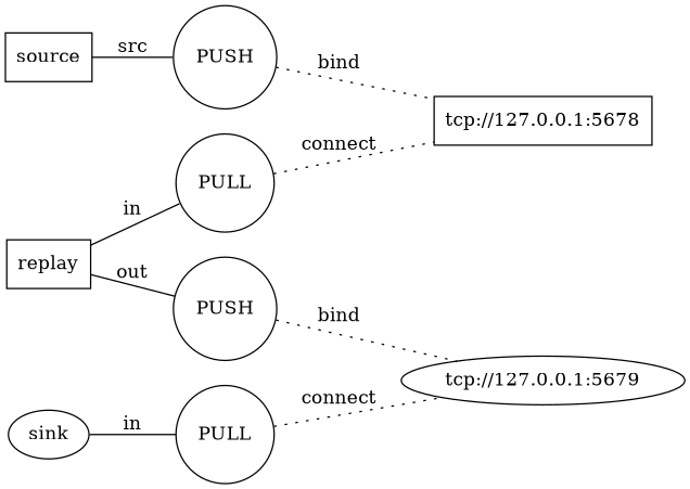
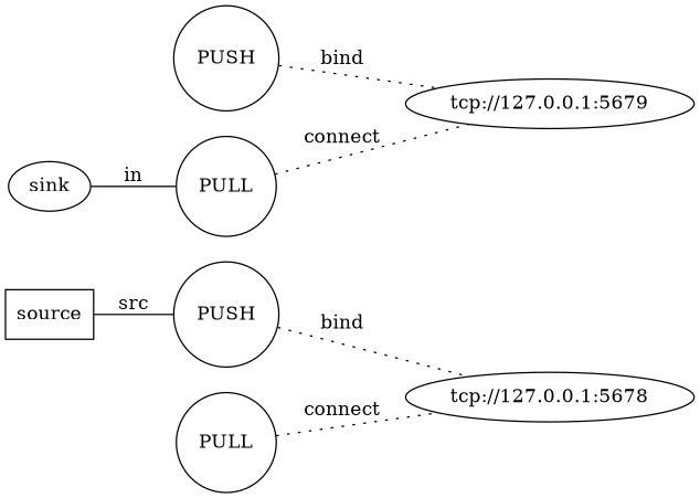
  graph {
    rankdir=LR
    node [shape=circle]
    edge [style=solid]
    source [shape=box]
    n2 [label=PUSH]
-   "tcp://127.0.0.1:5678" [shape=box]
-   replay [shape=box]
+   "tcp://127.0.0.1:5678" [shape=ellipse]
    n5 [label=PULL]
    n6 [label=PUSH]
    "tcp://127.0.0.1:5679" [shape=ellipse]
    sink [shape=ellipse]
    n9 [label=PULL]
    source -- n2 [label=src]
    n2 -- "tcp://127.0.0.1:5678" [label=bind style=dotted]
-   replay -- n5 [label=in]
-   replay -- n6 [label=out]
    n5 -- "tcp://127.0.0.1:5678" [label=connect style=dotted]
    n6 -- "tcp://127.0.0.1:5679" [label=bind style=dotted]
    sink -- n9 [label=in]
    n9 -- "tcp://127.0.0.1:5679" [label=connect style=dotted]
  }
